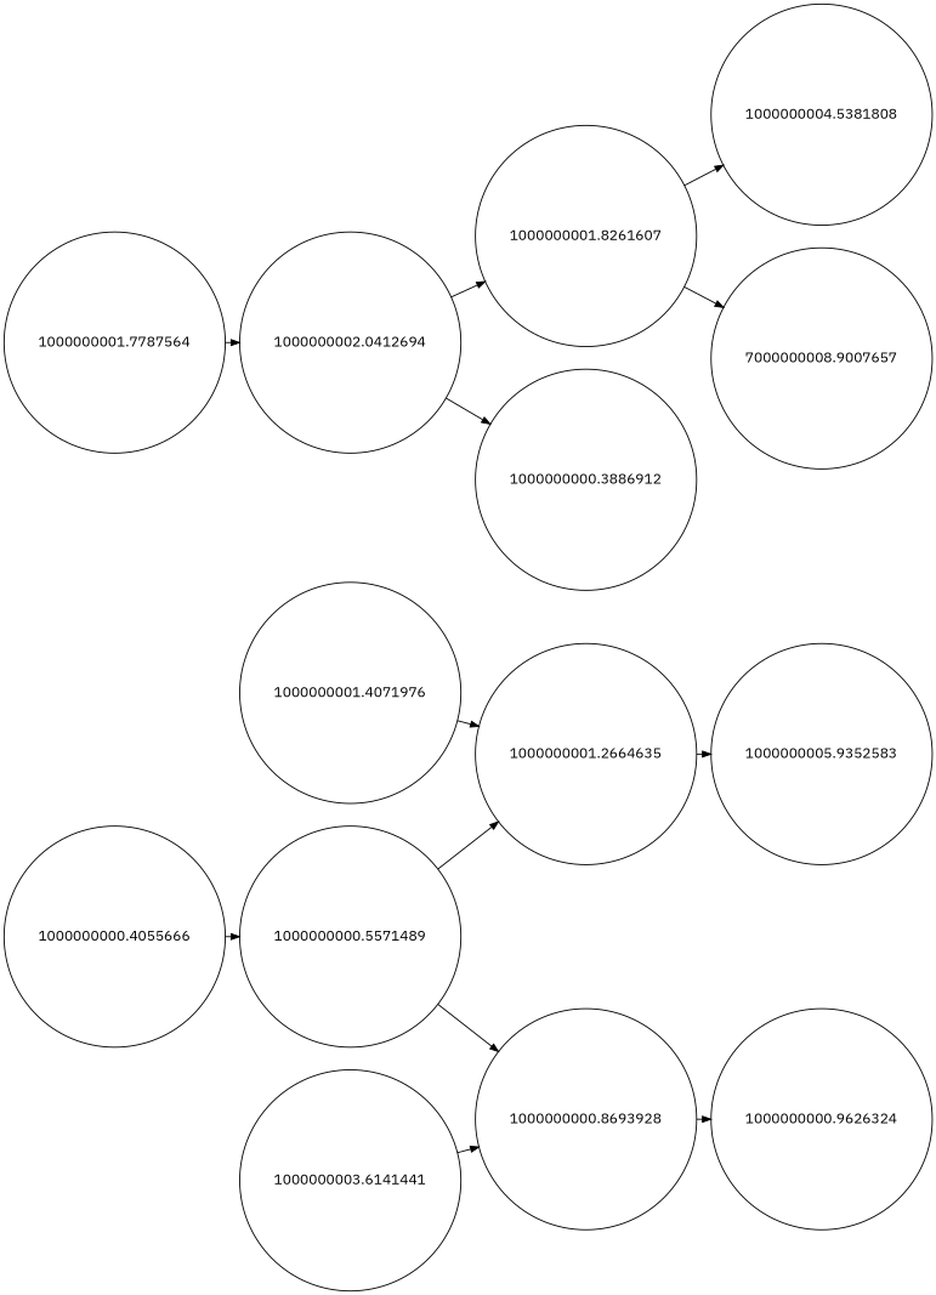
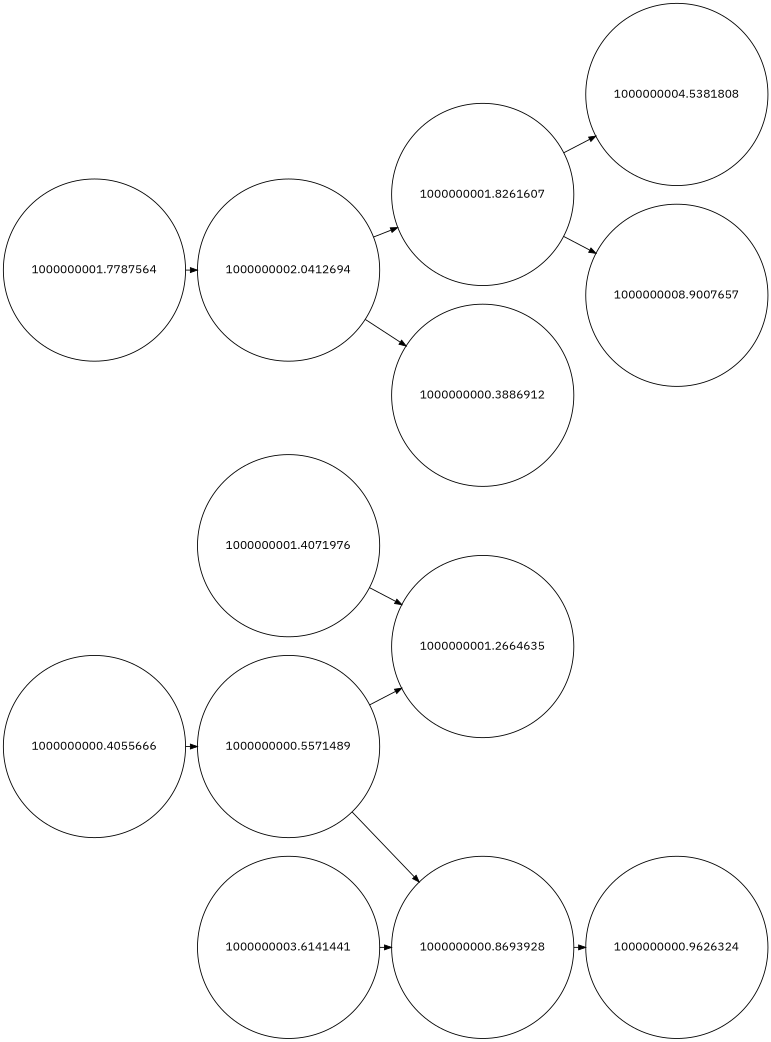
  digraph {
    fontname="IBM Plex Sans"
    nodesep=0.3
    rankdir=LR
    ranksep=0.2
    node [fontname="IBM Plex Sans" shape=circle]
    edge [arrowsize=0.8 fontname="IBM Plex Sans" side=left]
    n1 [label=1000000000.4055666]
    n2 [label=1000000000.5571489]
    n3 [label=1000000001.2664635]
    n4 [label=1000000000.8693928]
    n5 [label=1000000001.7787564]
    n6 [label=1000000002.0412694]
-   n7 [label=1000000005.9352583]
    n8 [label=1000000000.9626324]
    n9 [label=1000000001.8261607]
    n10 [label=1000000004.5381808]
-   n11 [label=7000000008.9007657]
+   n11 [label=1000000008.9007657]
    n12 [label=1000000000.3886912]
    n13 [label=1000000001.4071976]
    n14 [label=1000000003.6141441]
    n1 -> n2
    n2 -> n3
    n2 -> n4 [side=""]
-   n3 -> n7
    n4 -> n8 [side=""]
    n5 -> n6 [side=""]
    n6 -> n9
    n6 -> n12
    n9 -> n10
    n9 -> n11 [side=""]
    n13 -> n3 [side=""]
    n14 -> n4
  }
